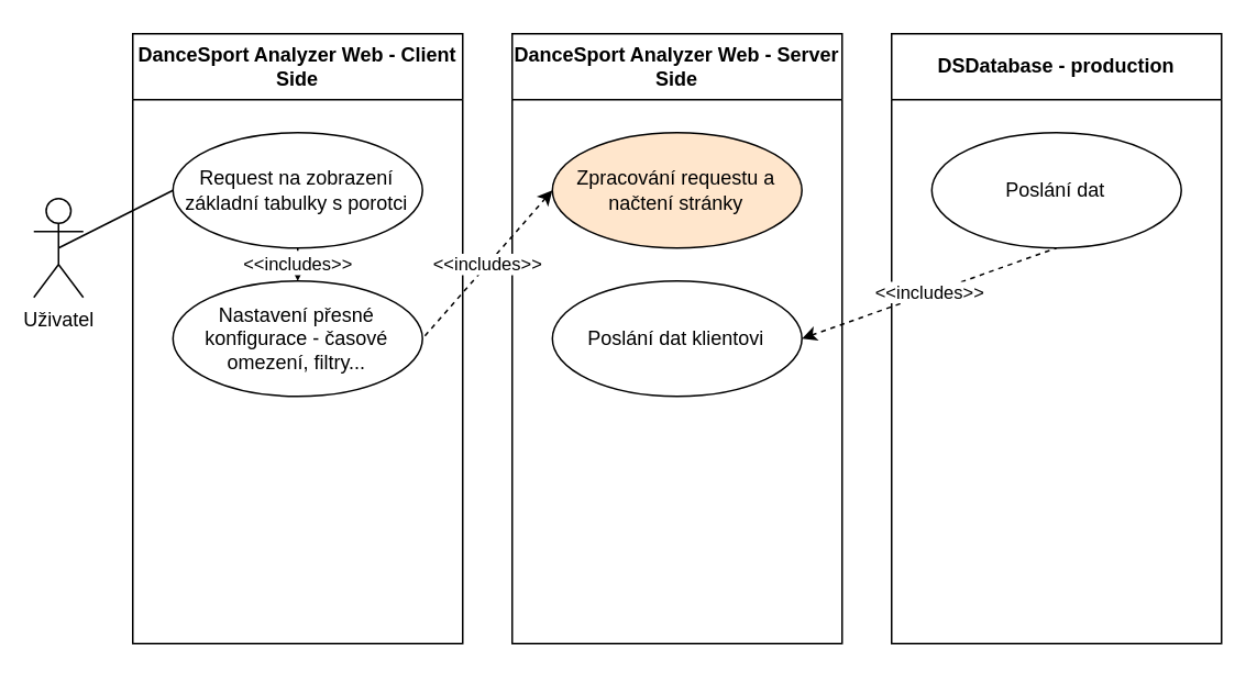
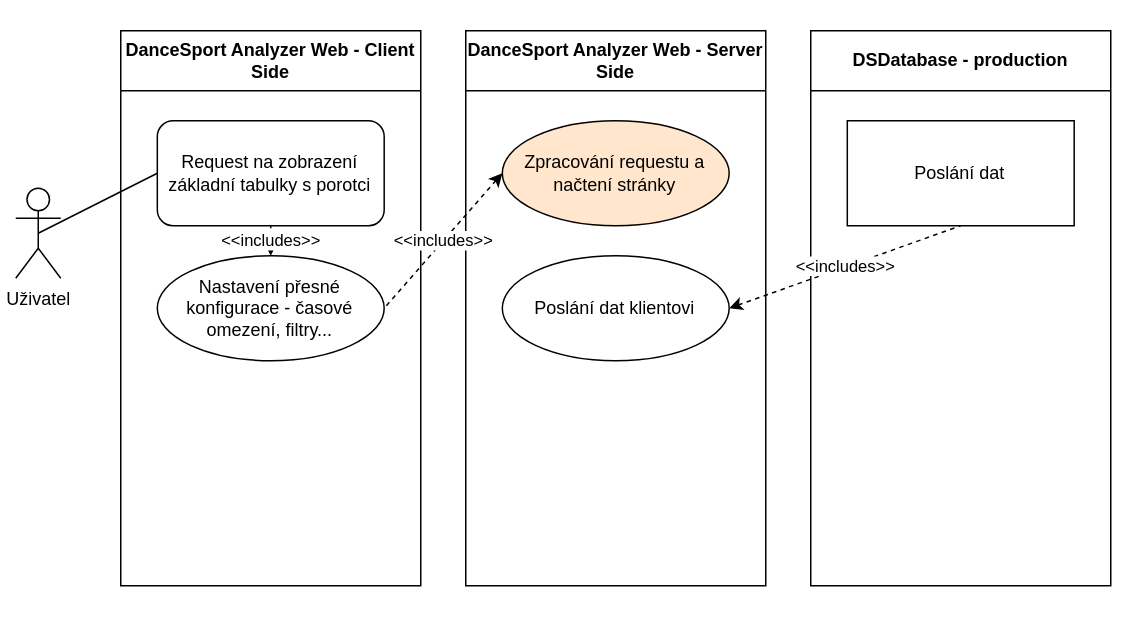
  <mxCell id="0" />
  <mxCell id="1" parent="0" />
- <mxCell id="2" value="Uživatel" style="shape=umlActor;verticalLabelPosition=bottom;verticalAlign=top;html=1;outlineConnect=0;" parent="1" vertex="1"><mxGeometry x="20" y="120" width="30" height="60" as="geometry" /></mxCell>
+ <mxCell id="2" value="Uživatel" style="shape=umlActor;verticalLabelPosition=bottom;verticalAlign=top;html=1;outlineConnect=0;" parent="1" vertex="1"><mxGeometry x="10" y="125" width="30" height="60" as="geometry" /></mxCell>
  <mxCell id="3" value="DanceSport Analyzer Web - Client Side" style="swimlane;whiteSpace=wrap;html=1;startSize=40;" parent="1" vertex="1"><mxGeometry x="80" y="20" width="200" height="370" as="geometry" /></mxCell>
- <mxCell id="4" value="Request na zobrazení základní tabulky s porotci" style="ellipse;whiteSpace=wrap;html=1;" parent="3" vertex="1"><mxGeometry x="24.38" y="60" width="151.25" height="70" as="geometry" /></mxCell>
+ <mxCell id="4" value="Request na zobrazení základní tabulky s porotci" style="whiteSpace=wrap;html=1;rounded=1;" parent="3" vertex="1"><mxGeometry x="24.38" y="60" width="151.25" height="70" as="geometry" /></mxCell>
  <mxCell id="5" value="Nastavení přesné konfigurace - časové omezení, filtry..." style="ellipse;whiteSpace=wrap;html=1;" parent="3" vertex="1"><mxGeometry x="24.38" y="150" width="151.25" height="70" as="geometry" /></mxCell>
  <mxCell id="6" value="&amp;lt;&amp;lt;includes&amp;gt;&amp;gt;" style="endArrow=none;dashed=1;html=1;rounded=0;exitX=0.5;exitY=0;exitDx=0;exitDy=0;entryX=0.5;entryY=1;entryDx=0;entryDy=0;endFill=1;startFill=1;startArrow=classic;" parent="3" source="5" target="4" edge="1"><mxGeometry x="0.006" width="50" height="50" relative="1" as="geometry"><mxPoint x="267" y="99" as="sourcePoint" /><mxPoint x="186" y="105" as="targetPoint" /><mxPoint as="offset" /></mxGeometry></mxCell>
  <mxCell id="7" value="DanceSport Analyzer Web - Server Side" style="swimlane;whiteSpace=wrap;html=1;startSize=40;" parent="1" vertex="1"><mxGeometry x="310" y="20" width="200" height="370" as="geometry" /></mxCell>
  <mxCell id="8" value="Zpracování requestu a načtení stránky" style="ellipse;whiteSpace=wrap;html=1;fillColor=#ffe6cc;" parent="7" vertex="1"><mxGeometry x="24.38" y="60" width="151.25" height="70" as="geometry" /></mxCell>
  <mxCell id="9" value="Poslání dat klientovi" style="ellipse;whiteSpace=wrap;html=1;" parent="7" vertex="1"><mxGeometry x="24.38" y="150" width="151.25" height="70" as="geometry" /></mxCell>
  <mxCell id="10" value="DSDatabase - production" style="swimlane;whiteSpace=wrap;html=1;startSize=40;" parent="1" vertex="1"><mxGeometry x="540" y="20" width="200" height="370" as="geometry" /></mxCell>
- <mxCell id="11" value="Poslání dat" style="ellipse;whiteSpace=wrap;html=1;" parent="10" vertex="1"><mxGeometry x="24.37" y="60" width="151.25" height="70" as="geometry" /></mxCell>
+ <mxCell id="11" value="Poslání dat" style="whiteSpace=wrap;html=1;rounded=0;" parent="10" vertex="1"><mxGeometry x="24.37" y="60" width="151.25" height="70" as="geometry" /></mxCell>
  <mxCell id="12" value="&amp;lt;&amp;lt;includes&amp;gt;&amp;gt;" style="endArrow=none;dashed=1;html=1;rounded=0;exitX=0;exitY=0.5;exitDx=0;exitDy=0;entryX=1;entryY=0.5;entryDx=0;entryDy=0;endFill=1;startFill=1;startArrow=classic;" parent="1" source="8" target="5" edge="1"><mxGeometry x="0.006" width="50" height="50" relative="1" as="geometry"><mxPoint x="438" y="350" as="sourcePoint" /><mxPoint x="313" y="250" as="targetPoint" /><mxPoint as="offset" /></mxGeometry></mxCell>
  <mxCell id="13" value="" style="endArrow=none;html=1;rounded=0;entryX=0;entryY=0.5;entryDx=0;entryDy=0;exitX=0.5;exitY=0.5;exitDx=0;exitDy=0;exitPerimeter=0;" parent="1" source="2" target="4" edge="1"><mxGeometry width="50" height="50" relative="1" as="geometry"><mxPoint x="10" y="310" as="sourcePoint" /><mxPoint x="60" y="260" as="targetPoint" /></mxGeometry></mxCell>
  <mxCell id="14" value="&amp;lt;&amp;lt;includes&amp;gt;&amp;gt;" style="endArrow=none;dashed=1;html=1;rounded=0;exitX=1;exitY=0.5;exitDx=0;exitDy=0;entryX=0.5;entryY=1;entryDx=0;entryDy=0;endFill=1;startFill=1;startArrow=classic;" edge="1" parent="1" source="9" target="11"><mxGeometry x="0.006" width="50" height="50" relative="1" as="geometry"><mxPoint x="574" y="125" as="sourcePoint" /><mxPoint x="496" y="125" as="targetPoint" /><mxPoint as="offset" /></mxGeometry></mxCell>
